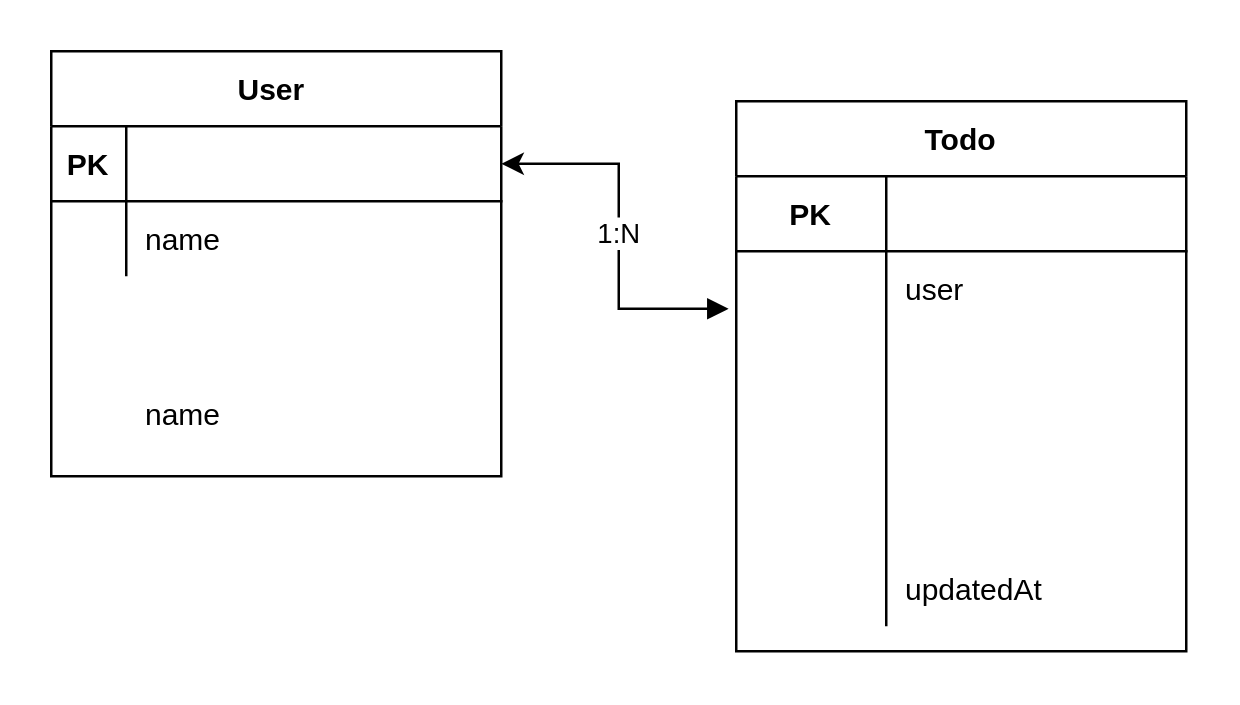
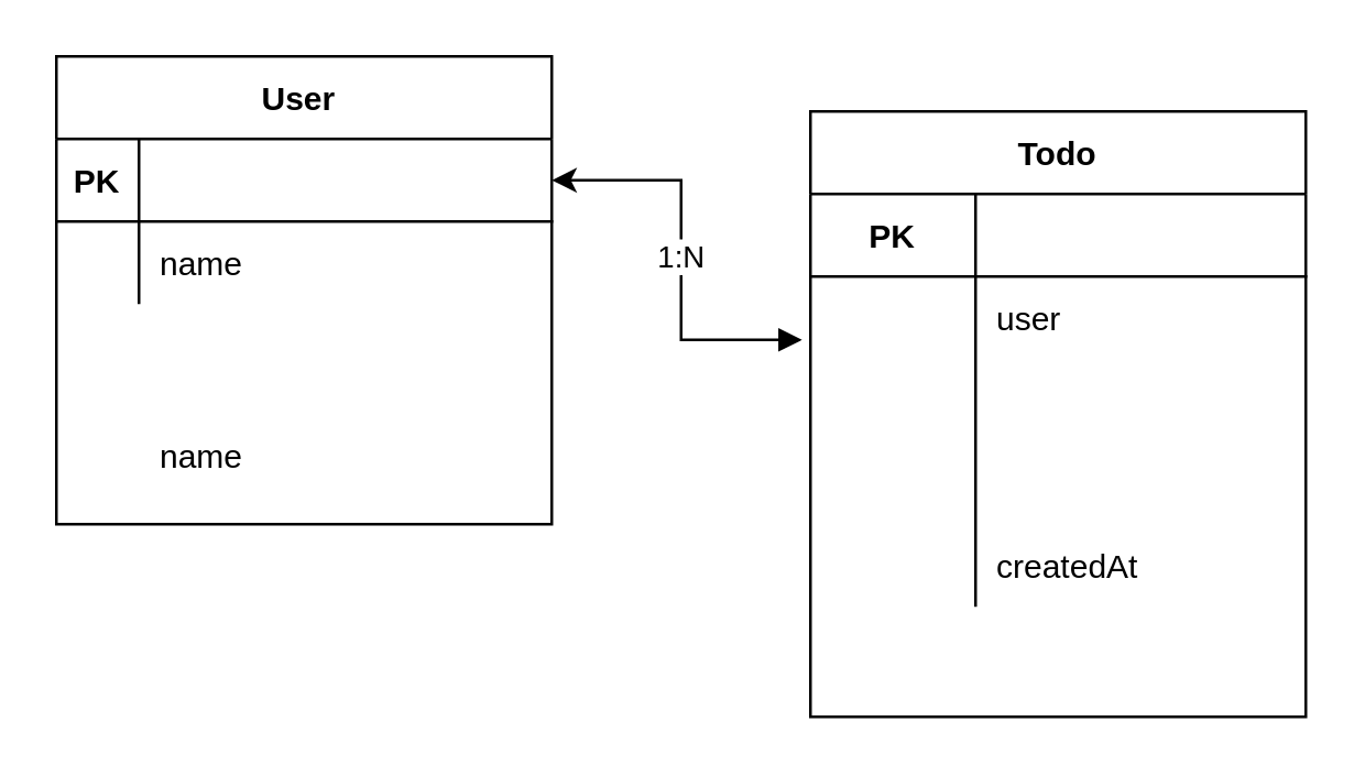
  <mxCell id="0" />
  <mxCell id="1" parent="0" />
  <mxCell id="2" value="User " style="shape=table;startSize=30;container=1;collapsible=1;childLayout=tableLayout;fixedRows=1;rowLines=0;fontStyle=1;align=center;resizeLast=1;" vertex="1" parent="1"><mxGeometry x="20" y="20" width="180" height="170" as="geometry" /></mxCell>
  <mxCell id="3" value="" style="shape=partialRectangle;collapsible=0;dropTarget=0;pointerEvents=0;fillColor=none;top=0;left=0;bottom=1;right=0;points=[[0,0.5],[1,0.5]];portConstraint=eastwest;" vertex="1" parent="2"><mxGeometry y="30" width="180" height="30" as="geometry" /></mxCell>
  <mxCell id="4" value="PK" style="shape=partialRectangle;connectable=0;fillColor=none;top=0;left=0;bottom=0;right=0;fontStyle=1;overflow=hidden;" vertex="1" parent="3"><mxGeometry width="30" height="30" as="geometry" /></mxCell>
  <mxCell id="5" value="" style="shape=partialRectangle;collapsible=0;dropTarget=0;pointerEvents=0;fillColor=none;top=0;left=0;bottom=0;right=0;points=[[0,0.5],[1,0.5]];portConstraint=eastwest;" vertex="1" parent="2"><mxGeometry y="60" width="180" height="30" as="geometry" /></mxCell>
  <mxCell id="6" value="" style="shape=partialRectangle;connectable=0;fillColor=none;top=0;left=0;bottom=0;right=0;editable=1;overflow=hidden;" vertex="1" parent="5"><mxGeometry width="30" height="30" as="geometry" /></mxCell>
  <mxCell id="7" value="name" style="shape=partialRectangle;connectable=0;fillColor=none;top=0;left=0;bottom=0;right=0;align=left;spacingLeft=6;overflow=hidden;" vertex="1" parent="5"><mxGeometry x="30" width="150" height="30" as="geometry" /></mxCell>
  <mxCell id="8" value="" style="shape=partialRectangle;collapsible=0;dropTarget=0;pointerEvents=0;fillColor=none;top=0;left=0;bottom=0;right=0;points=[[0,0.5],[1,0.5]];portConstraint=eastwest;" vertex="1" parent="2"><mxGeometry y="90" width="180" height="20" as="geometry" /></mxCell>
  <mxCell id="9" value="" style="shape=partialRectangle;collapsible=0;dropTarget=0;pointerEvents=0;fillColor=none;top=0;left=0;bottom=0;right=0;points=[[0,0.5],[1,0.5]];portConstraint=eastwest;" vertex="1" parent="2"><mxGeometry y="110" width="180" height="20" as="geometry" /></mxCell>
  <mxCell id="10" value="" style="shape=partialRectangle;connectable=0;fillColor=none;top=0;left=0;bottom=0;right=0;editable=1;overflow=hidden;" vertex="1" parent="9"><mxGeometry width="30" height="20" as="geometry" /></mxCell>
  <mxCell id="11" value="" style="shape=partialRectangle;collapsible=0;dropTarget=0;pointerEvents=0;fillColor=none;top=0;left=0;bottom=0;right=0;points=[[0,0.5],[1,0.5]];portConstraint=eastwest;" vertex="1" parent="2"><mxGeometry y="130" width="180" height="30" as="geometry" /></mxCell>
  <mxCell id="12" value="" style="shape=partialRectangle;connectable=0;fillColor=none;top=0;left=0;bottom=0;right=0;editable=1;overflow=hidden;" vertex="1" parent="11"><mxGeometry width="30" height="30" as="geometry" /></mxCell>
  <mxCell id="13" value="name" style="shape=partialRectangle;connectable=0;fillColor=none;top=0;left=0;bottom=0;right=0;align=left;spacingLeft=6;overflow=hidden;" vertex="1" parent="11"><mxGeometry x="30" width="150" height="30" as="geometry" /></mxCell>
  <mxCell id="14" value="1:N" style="edgeStyle=orthogonalEdgeStyle;rounded=0;orthogonalLoop=1;jettySize=auto;html=1;startArrow=block;startFill=1;exitX=-0.017;exitY=0.767;exitDx=0;exitDy=0;exitPerimeter=0;" edge="1" parent="1" source="18" target="3"><mxGeometry relative="1" as="geometry" /></mxCell>
  <mxCell id="15" value="Todo" style="shape=table;startSize=30;container=1;collapsible=1;childLayout=tableLayout;fixedRows=1;rowLines=0;fontStyle=1;align=center;resizeLast=1;" vertex="1" parent="1"><mxGeometry x="294" y="40" width="180" height="220" as="geometry" /></mxCell>
  <mxCell id="16" value="" style="shape=partialRectangle;collapsible=0;dropTarget=0;pointerEvents=0;fillColor=none;top=0;left=0;bottom=1;right=0;points=[[0,0.5],[1,0.5]];portConstraint=eastwest;" vertex="1" parent="15"><mxGeometry y="30" width="180" height="30" as="geometry" /></mxCell>
  <mxCell id="17" value="PK" style="shape=partialRectangle;connectable=0;fillColor=none;top=0;left=0;bottom=0;right=0;fontStyle=1;overflow=hidden;" vertex="1" parent="16"><mxGeometry width="60" height="30" as="geometry" /></mxCell>
  <mxCell id="18" value="" style="shape=partialRectangle;collapsible=0;dropTarget=0;pointerEvents=0;fillColor=none;top=0;left=0;bottom=0;right=0;points=[[0,0.5],[1,0.5]];portConstraint=eastwest;" vertex="1" parent="15"><mxGeometry y="60" width="180" height="30" as="geometry" /></mxCell>
  <mxCell id="19" value="user" style="shape=partialRectangle;connectable=0;fillColor=none;top=0;left=0;bottom=0;right=0;align=left;spacingLeft=6;overflow=hidden;" vertex="1" parent="18"><mxGeometry x="60" width="120" height="30" as="geometry" /></mxCell>
  <mxCell id="20" value="" style="shape=partialRectangle;collapsible=0;dropTarget=0;pointerEvents=0;fillColor=none;top=0;left=0;bottom=0;right=0;points=[[0,0.5],[1,0.5]];portConstraint=eastwest;" vertex="1" parent="15"><mxGeometry y="90" width="180" height="30" as="geometry" /></mxCell>
  <mxCell id="21" value="" style="shape=partialRectangle;connectable=0;fillColor=none;top=0;left=0;bottom=0;right=0;editable=1;overflow=hidden;" vertex="1" parent="20"><mxGeometry width="60" height="30" as="geometry" /></mxCell>
  <mxCell id="22" value="" style="shape=partialRectangle;collapsible=0;dropTarget=0;pointerEvents=0;fillColor=none;top=0;left=0;bottom=0;right=0;points=[[0,0.5],[1,0.5]];portConstraint=eastwest;" vertex="1" parent="15"><mxGeometry y="120" width="180" height="30" as="geometry" /></mxCell>
  <mxCell id="23" value="" style="shape=partialRectangle;connectable=0;fillColor=none;top=0;left=0;bottom=0;right=0;editable=1;overflow=hidden;" vertex="1" parent="22"><mxGeometry width="60" height="30" as="geometry" /></mxCell>
  <mxCell id="24" value="" style="shape=partialRectangle;collapsible=0;dropTarget=0;pointerEvents=0;fillColor=none;top=0;left=0;bottom=0;right=0;points=[[0,0.5],[1,0.5]];portConstraint=eastwest;" vertex="1" parent="15"><mxGeometry y="150" width="180" height="30" as="geometry" /></mxCell>
  <mxCell id="25" value="" style="shape=partialRectangle;connectable=0;fillColor=none;top=0;left=0;bottom=0;right=0;editable=1;overflow=hidden;" vertex="1" parent="24"><mxGeometry width="60" height="30" as="geometry" /></mxCell>
+ <mxCell id="26" value="createdAt" style="shape=partialRectangle;connectable=0;fillColor=none;top=0;left=0;bottom=0;right=0;align=left;spacingLeft=6;overflow=hidden;" vertex="1" parent="24"><mxGeometry x="60" width="120" height="30" as="geometry" /></mxCell>
  <mxCell id="27" value="" style="shape=partialRectangle;collapsible=0;dropTarget=0;pointerEvents=0;fillColor=none;top=0;left=0;bottom=0;right=0;points=[[0,0.5],[1,0.5]];portConstraint=eastwest;" vertex="1" parent="15"><mxGeometry y="180" width="180" height="30" as="geometry" /></mxCell>
  <mxCell id="28" value="" style="shape=partialRectangle;connectable=0;fillColor=none;top=0;left=0;bottom=0;right=0;editable=1;overflow=hidden;" vertex="1" parent="27"><mxGeometry width="60" height="30" as="geometry" /></mxCell>
- <mxCell id="29" value="updatedAt" style="shape=partialRectangle;connectable=0;fillColor=none;top=0;left=0;bottom=0;right=0;align=left;spacingLeft=6;overflow=hidden;" vertex="1" parent="27"><mxGeometry x="60" width="120" height="30" as="geometry" /></mxCell>
